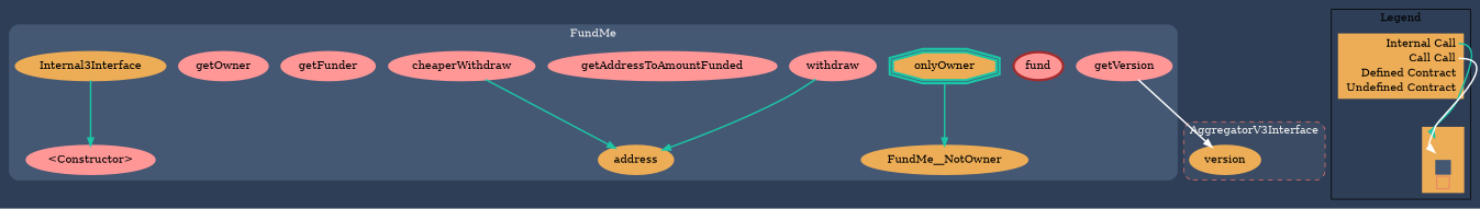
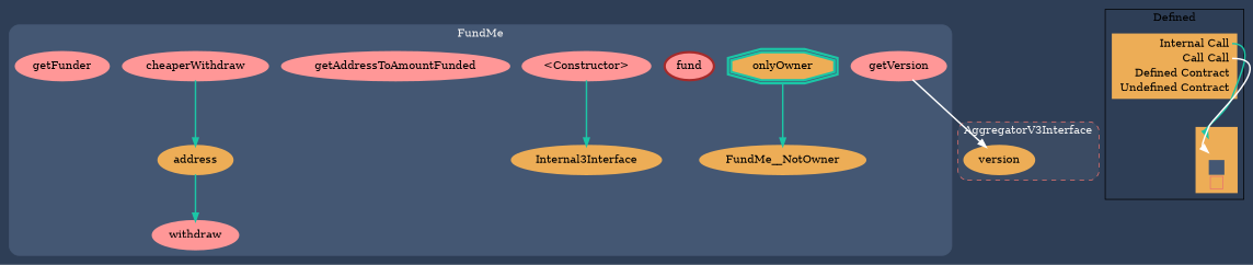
  digraph {
    bgcolor="#2e3e56"
    compound=true
    rankdir=TB
    node [color="#FF9797" fillcolor="#FF9797" penwidth=3 style=filled]
    edge [color="#1bc6a6" fontname="helvetica Neue Ultra Light" penwidth=2]
    n1 [color="#1bc6a6" fillcolor="#edad56" label=onlyOwner shape=doubleoctagon]
    n2 [label="<Constructor>"]
    n3 [color=brown label=fund]
    n4 [label=withdraw]
    n5 [label=cheaperWithdraw]
    n6 [label=getAddressToAmountFunded]
    n7 [label=getVersion]
    n8 [label=getFunder]
-   n9 [label=getOwner]
    n10 [color="#edad56" fillcolor="#edad56" label=FundMe__NotOwner]
    n11 [color="#edad56" fillcolor="#edad56" label=Internal3Interface]
    n12 [color="#edad56" fillcolor="#edad56" label=address]
    n13 [color="#edad56" fillcolor="#edad56" label=version]
    n14 [color="#edad56" fillcolor="#edad56" label=<<table border="0" cellpadding="2" cellspacing="0" cellborder="0">   <tr><td align="right" port="i1">Internal Call</td></tr>   <tr><td align="right" port="i2">Call Call</td></tr>   <tr><td align="right" port="i3">Defined Contract</td></tr>   <tr><td align="right" port="i4">Undefined Contract</td></tr>   </table>> shape=plaintext]
    n15 [color="#edad56" fillcolor="#edad56" label=<<table border="0" cellpadding="2" cellspacing="0" cellborder="0">   <tr><td port="i1">&nbsp;&nbsp;&nbsp;</td></tr>   <tr><td port="i2">&nbsp;&nbsp;&nbsp;</td></tr>   <tr><td port="i3" bgcolor="#445773">&nbsp;&nbsp;&nbsp;</td></tr>   <tr><td port="i4">     <table border="1" cellborder="0" cellspacing="0" cellpadding="7" color="#e8726d">       <tr>        <td></td>       </tr>      </table>   </td></tr>   </table>> shape=plaintext]
    subgraph cluster_1 {
      bgcolor="#445773"
      color="#445773"
      fontcolor="#f0f0f0"
      label=FundMe
      style=rounded
      n1
      n2
      n3
      n4
      n5
      n6
      n7
      n8
-     n9
      n10
      n11
      n12
    }
    subgraph cluster_2 {
      bgcolor="#3b4b63"
      color="#e8726d"
      fontcolor="#f0f0f0"
      label=AggregatorV3Interface
      style="rounded,dashed"
      n13
    }
    subgraph cluster_3 {
-     label=Legend
+     label=Defined
      n14
      n15
    }
    n1 -> n10
-   n11 -> n2
-   n4 -> n12
+   n2 -> n11
+   n12 -> n4
    n5 -> n12
    n7 -> n13 [color=white]
    n14 -> n15 [headport="i1:w" tailport="i1:e"]
    n14 -> n15 [color=white headport="i2:w" tailport="i2:e"]
  }
